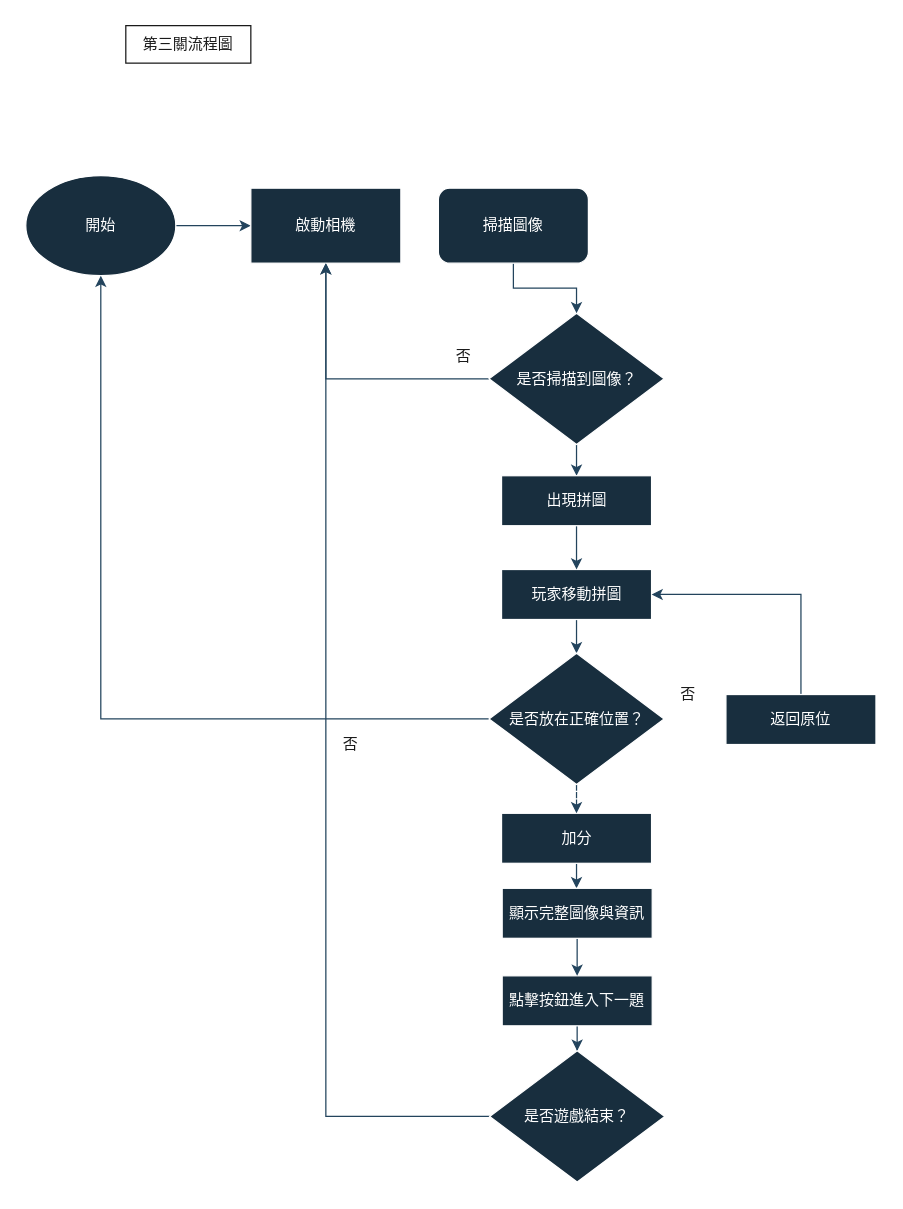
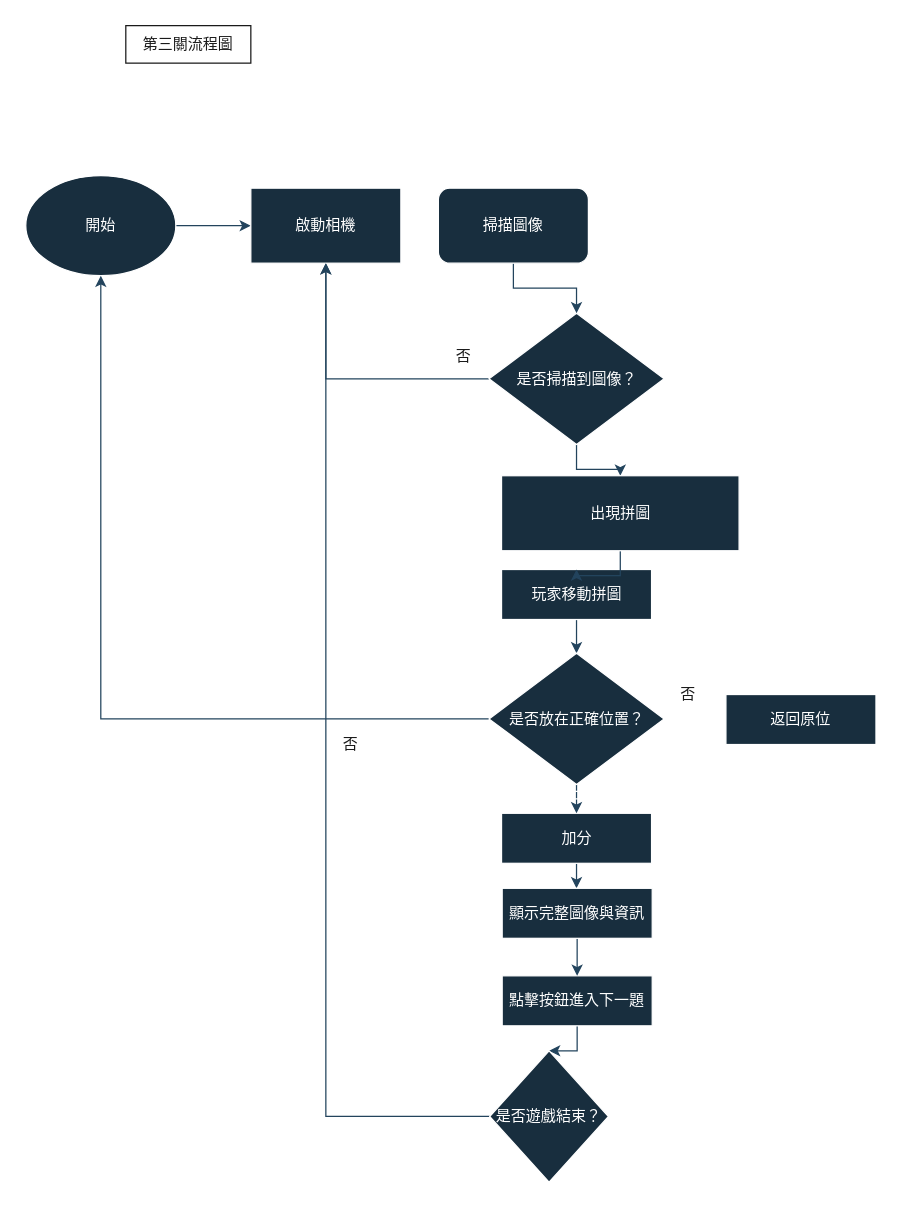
  <mxCell id="0" />
  <mxCell id="1" parent="0" />
  <mxCell id="2" value="" style="edgeStyle=orthogonalEdgeStyle;rounded=0;orthogonalLoop=1;jettySize=auto;html=1;labelBackgroundColor=none;strokeColor=#23445D;fontColor=default;" parent="1" source="4" target="8" edge="1"><mxGeometry relative="1" as="geometry" /></mxCell>
  <mxCell id="3" style="edgeStyle=orthogonalEdgeStyle;rounded=0;orthogonalLoop=1;jettySize=auto;html=1;entryX=0.5;entryY=1;entryDx=0;entryDy=0;strokeColor=#23445D;" parent="1" source="4" target="11" edge="1"><mxGeometry relative="1" as="geometry" /></mxCell>
  <mxCell id="4" value="是否掃描到圖像？" style="rhombus;whiteSpace=wrap;html=1;align=center;verticalAlign=middle;labelBackgroundColor=none;fillColor=#182E3E;strokeColor=#FFFFFF;fontColor=#FFFFFF;" parent="1" vertex="1"><mxGeometry x="390.52" y="250" width="140" height="105" as="geometry" /></mxCell>
  <mxCell id="5" value="" style="edgeStyle=orthogonalEdgeStyle;rounded=0;orthogonalLoop=1;jettySize=auto;html=1;strokeColor=#23445D;" parent="1" source="6" target="19" edge="1"><mxGeometry relative="1" as="geometry" /></mxCell>
  <mxCell id="6" value="玩家移動拼圖" style="rounded=0;whiteSpace=wrap;html=1;align=center;verticalAlign=middle;labelBackgroundColor=none;fillColor=#182E3E;strokeColor=#FFFFFF;fontColor=#FFFFFF;" parent="1" vertex="1"><mxGeometry x="400.52" y="455" width="120" height="40" as="geometry" /></mxCell>
  <mxCell id="7" value="" style="edgeStyle=orthogonalEdgeStyle;rounded=0;orthogonalLoop=1;jettySize=auto;html=1;strokeColor=#23445D;" parent="1" source="8" target="6" edge="1"><mxGeometry relative="1" as="geometry" /></mxCell>
- <mxCell id="8" value="出現拼圖" style="rounded=0;whiteSpace=wrap;html=1;align=center;verticalAlign=middle;labelBackgroundColor=none;fillColor=#182E3E;strokeColor=#FFFFFF;fontColor=#FFFFFF;" parent="1" vertex="1"><mxGeometry x="400.52" y="380" width="120" height="40" as="geometry" /></mxCell>
+ <mxCell id="8" value="出現拼圖" style="rounded=0;whiteSpace=wrap;html=1;align=center;verticalAlign=middle;labelBackgroundColor=none;fillColor=#182E3E;strokeColor=#FFFFFF;fontColor=#FFFFFF;" parent="1" vertex="1"><mxGeometry x="400.52" y="380" width="190" height="60" as="geometry" /></mxCell>
  <mxCell id="9" value="" style="edgeStyle=orthogonalEdgeStyle;rounded=0;orthogonalLoop=1;jettySize=auto;html=1;labelBackgroundColor=none;strokeColor=#23445D;fontColor=default;" parent="1" source="10" target="11" edge="1"><mxGeometry relative="1" as="geometry" /></mxCell>
  <mxCell id="10" value="開始" style="ellipse;whiteSpace=wrap;html=1;labelBackgroundColor=none;fillColor=#182E3E;strokeColor=#FFFFFF;fontColor=#FFFFFF;" parent="1" vertex="1"><mxGeometry x="20" y="140" width="120" height="80" as="geometry" /></mxCell>
  <mxCell id="11" value="啟動相機" style="whiteSpace=wrap;html=1;labelBackgroundColor=none;fillColor=#182E3E;strokeColor=#FFFFFF;fontColor=#FFFFFF;" parent="1" vertex="1"><mxGeometry x="200" y="150" width="120" height="60" as="geometry" /></mxCell>
  <mxCell id="12" value="" style="edgeStyle=orthogonalEdgeStyle;rounded=0;orthogonalLoop=1;jettySize=auto;html=1;labelBackgroundColor=none;strokeColor=#23445D;fontColor=default;" parent="1" source="13" target="4" edge="1"><mxGeometry relative="1" as="geometry" /></mxCell>
  <mxCell id="13" value="&lt;div style=&quot;text-align: start;&quot;&gt;&lt;span style=&quot;caret-color: rgb(0, 0, 0);&quot;&gt;掃描圖像&lt;/span&gt;&lt;/div&gt;" style="whiteSpace=wrap;html=1;labelBackgroundColor=none;fillColor=#182E3E;strokeColor=#FFFFFF;fontColor=#FFFFFF;rounded=1;" parent="1" vertex="1"><mxGeometry x="350" y="150" width="120" height="60" as="geometry" /></mxCell>
  <mxCell id="14" value="第三關流程圖" style="text;html=1;align=center;verticalAlign=middle;whiteSpace=wrap;rounded=0;labelBackgroundColor=none;fontColor=#1A1A1A;fillColor=#FFFFFF;strokeColor=#1A1A1A;" parent="1" vertex="1"><mxGeometry x="100" y="20" width="100" height="30" as="geometry" /></mxCell>
  <mxCell id="15" value="" style="edgeStyle=orthogonalEdgeStyle;rounded=0;orthogonalLoop=1;jettySize=auto;html=1;strokeColor=#23445D;" parent="1" source="16" target="30" edge="1"><mxGeometry relative="1" as="geometry" /></mxCell>
  <mxCell id="16" value="&lt;div style=&quot;text-align: start;&quot;&gt;&lt;span style=&quot;caret-color: rgb(0, 0, 0);&quot;&gt;加分&lt;/span&gt;&lt;/div&gt;" style="rounded=0;whiteSpace=wrap;html=1;align=center;verticalAlign=middle;labelBackgroundColor=none;fillColor=#182E3E;strokeColor=#FFFFFF;fontColor=#FFFFFF;" parent="1" vertex="1"><mxGeometry x="400.52" y="650" width="120" height="40" as="geometry" /></mxCell>
  <mxCell id="17" value="" style="edgeStyle=orthogonalEdgeStyle;rounded=0;orthogonalLoop=1;jettySize=auto;html=1;strokeColor=#23445D;dashed=1;" parent="1" source="19" target="16" edge="1"><mxGeometry relative="1" as="geometry" /></mxCell>
  <mxCell id="18" value="" style="edgeStyle=orthogonalEdgeStyle;rounded=0;orthogonalLoop=1;jettySize=auto;html=1;strokeColor=#23445D;" parent="1" source="19" target="10" edge="1"><mxGeometry relative="1" as="geometry" /></mxCell>
  <mxCell id="19" value="是否放在正確位置？" style="rhombus;whiteSpace=wrap;html=1;align=center;verticalAlign=middle;labelBackgroundColor=none;fillColor=#182E3E;strokeColor=#FFFFFF;fontColor=#FFFFFF;" parent="1" vertex="1"><mxGeometry x="390.52" y="522" width="140" height="105" as="geometry" /></mxCell>
  <mxCell id="20" value="否" style="text;html=1;align=center;verticalAlign=middle;whiteSpace=wrap;rounded=0;fontColor=#1A1A1A;" parent="1" vertex="1"><mxGeometry x="340.52" y="270" width="59.48" height="30" as="geometry" /></mxCell>
  <mxCell id="21" value="" style="edgeStyle=orthogonalEdgeStyle;rounded=0;orthogonalLoop=1;jettySize=auto;html=1;strokeColor=#23445D;" parent="1" source="22" target="24" edge="1"><mxGeometry relative="1" as="geometry" /></mxCell>
  <mxCell id="22" value="點擊按鈕進入下一題" style="rounded=0;whiteSpace=wrap;html=1;align=center;verticalAlign=middle;labelBackgroundColor=none;fillColor=#182E3E;strokeColor=#FFFFFF;fontColor=#FFFFFF;" parent="1" vertex="1"><mxGeometry x="401.04" y="780" width="120" height="40" as="geometry" /></mxCell>
  <mxCell id="23" style="edgeStyle=orthogonalEdgeStyle;rounded=0;orthogonalLoop=1;jettySize=auto;html=1;entryX=0.5;entryY=1;entryDx=0;entryDy=0;strokeColor=#23445D;" parent="1" source="24" target="11" edge="1"><mxGeometry relative="1" as="geometry" /></mxCell>
- <mxCell id="24" value="&lt;span style=&quot;text-align: start; caret-color: rgb(0, 0, 0);&quot;&gt;&lt;font style=&quot;font-size: 12px;&quot;&gt;是否遊戲結束？&lt;/font&gt;&lt;/span&gt;" style="rhombus;whiteSpace=wrap;html=1;align=center;verticalAlign=middle;labelBackgroundColor=none;fillColor=#182E3E;strokeColor=#FFFFFF;fontColor=#FFFFFF;" parent="1" vertex="1"><mxGeometry x="391.04" y="840" width="140" height="105" as="geometry" /></mxCell>
+ <mxCell id="24" value="&lt;span style=&quot;text-align: start; caret-color: rgb(0, 0, 0);&quot;&gt;&lt;font style=&quot;font-size: 12px;&quot;&gt;是否遊戲結束？&lt;/font&gt;&lt;/span&gt;" style="rhombus;whiteSpace=wrap;html=1;align=center;verticalAlign=middle;labelBackgroundColor=none;fillColor=#182E3E;strokeColor=#FFFFFF;fontColor=#FFFFFF;" parent="1" vertex="1"><mxGeometry x="391.04" y="840" width="95" height="105" as="geometry" /></mxCell>
  <mxCell id="25" value="否" style="text;html=1;align=center;verticalAlign=middle;whiteSpace=wrap;rounded=0;fontColor=#1A1A1A;" parent="1" vertex="1"><mxGeometry x="520" y="540" width="60" height="30" as="geometry" /></mxCell>
  <mxCell id="26" value="否" style="text;html=1;align=center;verticalAlign=middle;whiteSpace=wrap;rounded=0;fontColor=#1A1A1A;" parent="1" vertex="1"><mxGeometry x="250" y="580" width="60" height="30" as="geometry" /></mxCell>
- <mxCell id="27" style="edgeStyle=orthogonalEdgeStyle;rounded=0;orthogonalLoop=1;jettySize=auto;html=1;entryX=1;entryY=0.5;entryDx=0;entryDy=0;strokeColor=#23445D;" parent="1" source="28" target="6" edge="1"><mxGeometry relative="1" as="geometry"><Array as="points"><mxPoint x="640" y="475" /></Array></mxGeometry></mxCell>
  <mxCell id="28" value="返回原位" style="rounded=0;whiteSpace=wrap;html=1;align=center;verticalAlign=middle;labelBackgroundColor=none;fillColor=#182E3E;strokeColor=#FFFFFF;fontColor=#FFFFFF;" parent="1" vertex="1"><mxGeometry x="580" y="555" width="120" height="40" as="geometry" /></mxCell>
  <mxCell id="29" value="" style="edgeStyle=orthogonalEdgeStyle;rounded=0;orthogonalLoop=1;jettySize=auto;html=1;strokeColor=#23445D;" parent="1" source="30" target="22" edge="1"><mxGeometry relative="1" as="geometry" /></mxCell>
  <mxCell id="30" value="&lt;div style=&quot;text-align: start;&quot;&gt;&lt;span style=&quot;caret-color: rgb(0, 0, 0);&quot;&gt;顯示完整圖像與資訊&lt;/span&gt;&lt;/div&gt;" style="rounded=0;whiteSpace=wrap;html=1;align=center;verticalAlign=middle;labelBackgroundColor=none;fillColor=#182E3E;strokeColor=#FFFFFF;fontColor=#FFFFFF;" parent="1" vertex="1"><mxGeometry x="401.04" y="710" width="120" height="40" as="geometry" /></mxCell>
